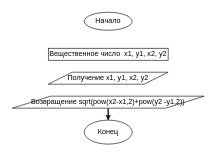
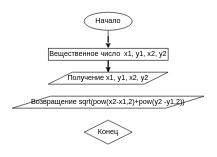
  <mxCell id="0" />
  <mxCell id="1" parent="0" />
+ <mxCell id="2" style="edgeStyle=orthogonalEdgeStyle;rounded=0;orthogonalLoop=1;jettySize=auto;html=1;entryX=0.5;entryY=0;entryDx=0;entryDy=0;" edge="1" parent="1" source="3" target="5"><mxGeometry relative="1" as="geometry" /></mxCell>
  <mxCell id="3" value="Начало" style="ellipse;whiteSpace=wrap;html=1;" vertex="1" parent="1"><mxGeometry x="140" y="20" width="80" height="30" as="geometry" /></mxCell>
+ <mxCell id="4" style="edgeStyle=orthogonalEdgeStyle;rounded=0;orthogonalLoop=1;jettySize=auto;html=1;entryX=0.5;entryY=0;entryDx=0;entryDy=0;" edge="1" parent="1" source="5" target="6"><mxGeometry relative="1" as="geometry" /></mxCell>
  <mxCell id="5" value="Вещественное число&amp;nbsp; x1, y1, x2, y2" style="rounded=0;whiteSpace=wrap;html=1;" vertex="1" parent="1"><mxGeometry x="80" y="80" width="200" height="20" as="geometry" /></mxCell>
  <mxCell id="6" value="Получение x1, y1, x2, y2" style="shape=parallelogram;perimeter=parallelogramPerimeter;whiteSpace=wrap;html=1;" vertex="1" parent="1"><mxGeometry x="80" y="120" width="200" height="20" as="geometry" /></mxCell>
- <mxCell id="7" style="edgeStyle=orthogonalEdgeStyle;rounded=0;orthogonalLoop=1;jettySize=auto;html=1;entryX=0.5;entryY=0;entryDx=0;entryDy=0;" edge="1" parent="1" source="8" target="9"><mxGeometry relative="1" as="geometry" /></mxCell>
  <mxCell id="8" value="Возвращение sqrt(pow(x2-x1,2)+pow(y2 -y1,2))" style="shape=parallelogram;perimeter=parallelogramPerimeter;whiteSpace=wrap;html=1;" vertex="1" parent="1"><mxGeometry x="20" y="160" width="320" height="20" as="geometry" /></mxCell>
- <mxCell id="9" value="Конец" style="ellipse;whiteSpace=wrap;html=1;" vertex="1" parent="1"><mxGeometry x="140" y="200" width="80" height="40" as="geometry" /></mxCell>
+ <mxCell id="9" value="Конец" style="rhombus;whiteSpace=wrap;html=1;" vertex="1" parent="1"><mxGeometry x="140" y="200" width="80" height="40" as="geometry" /></mxCell>
